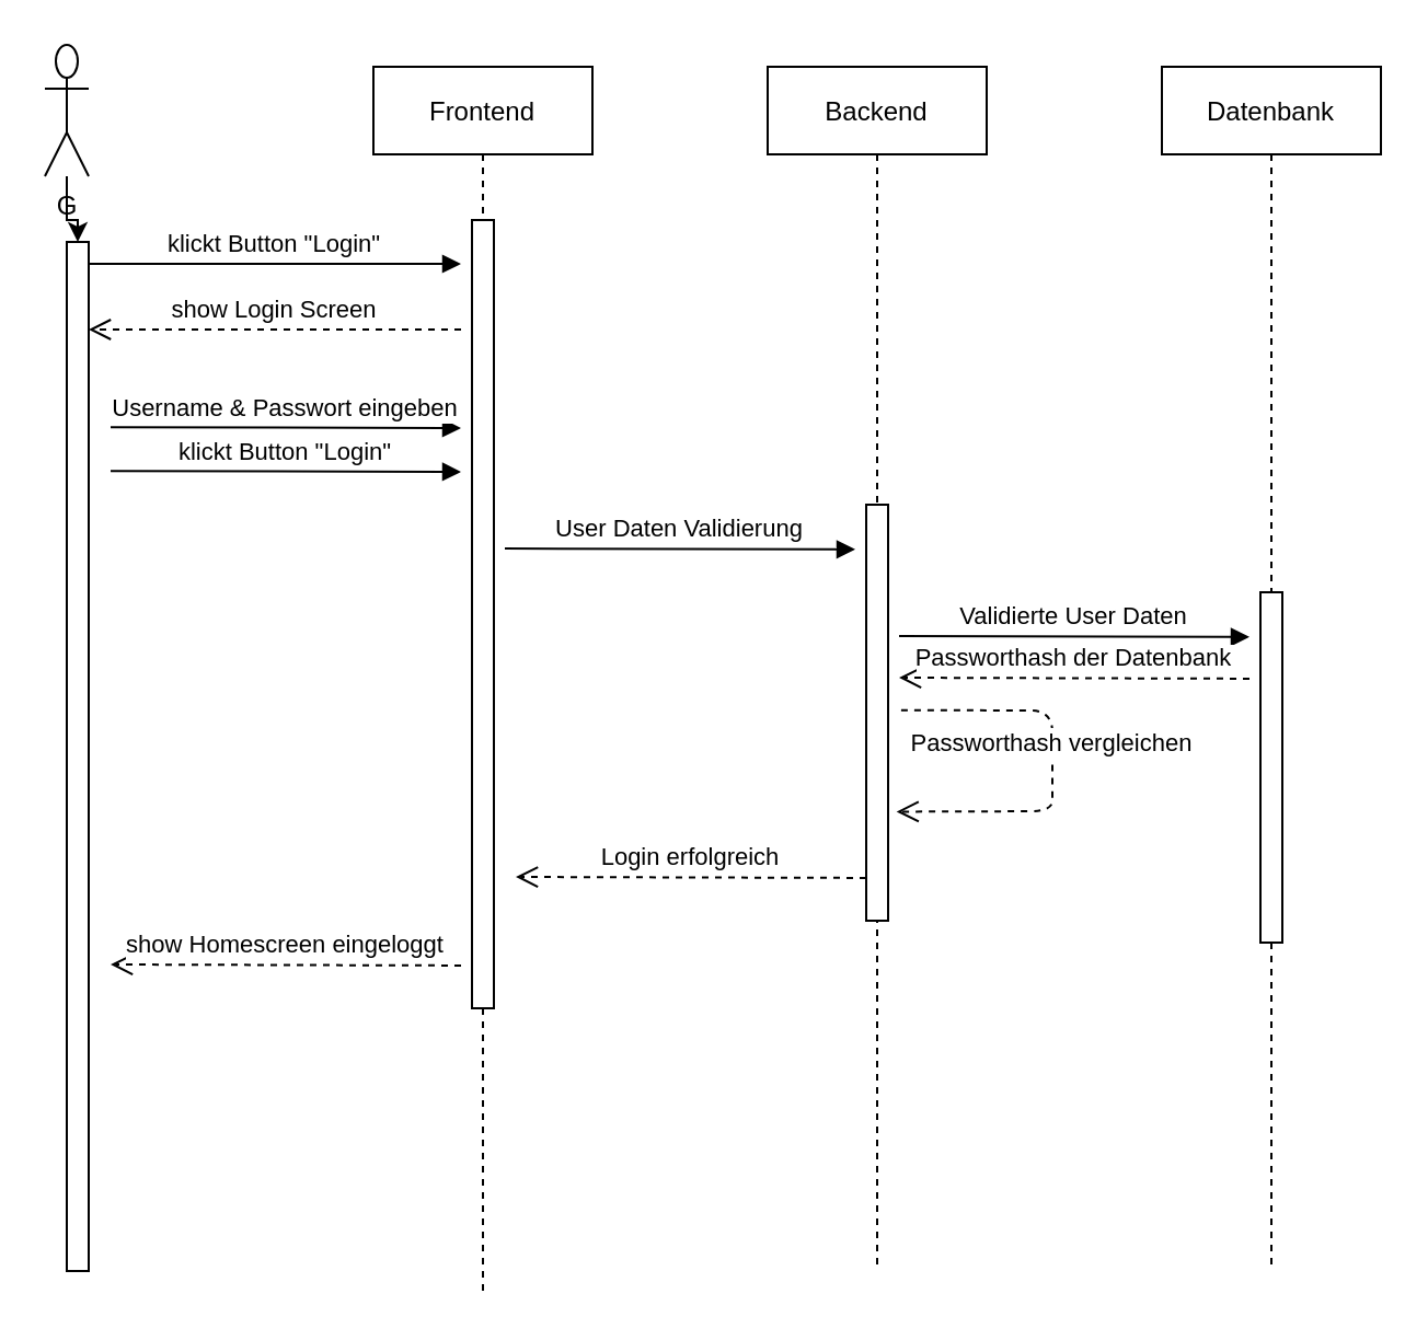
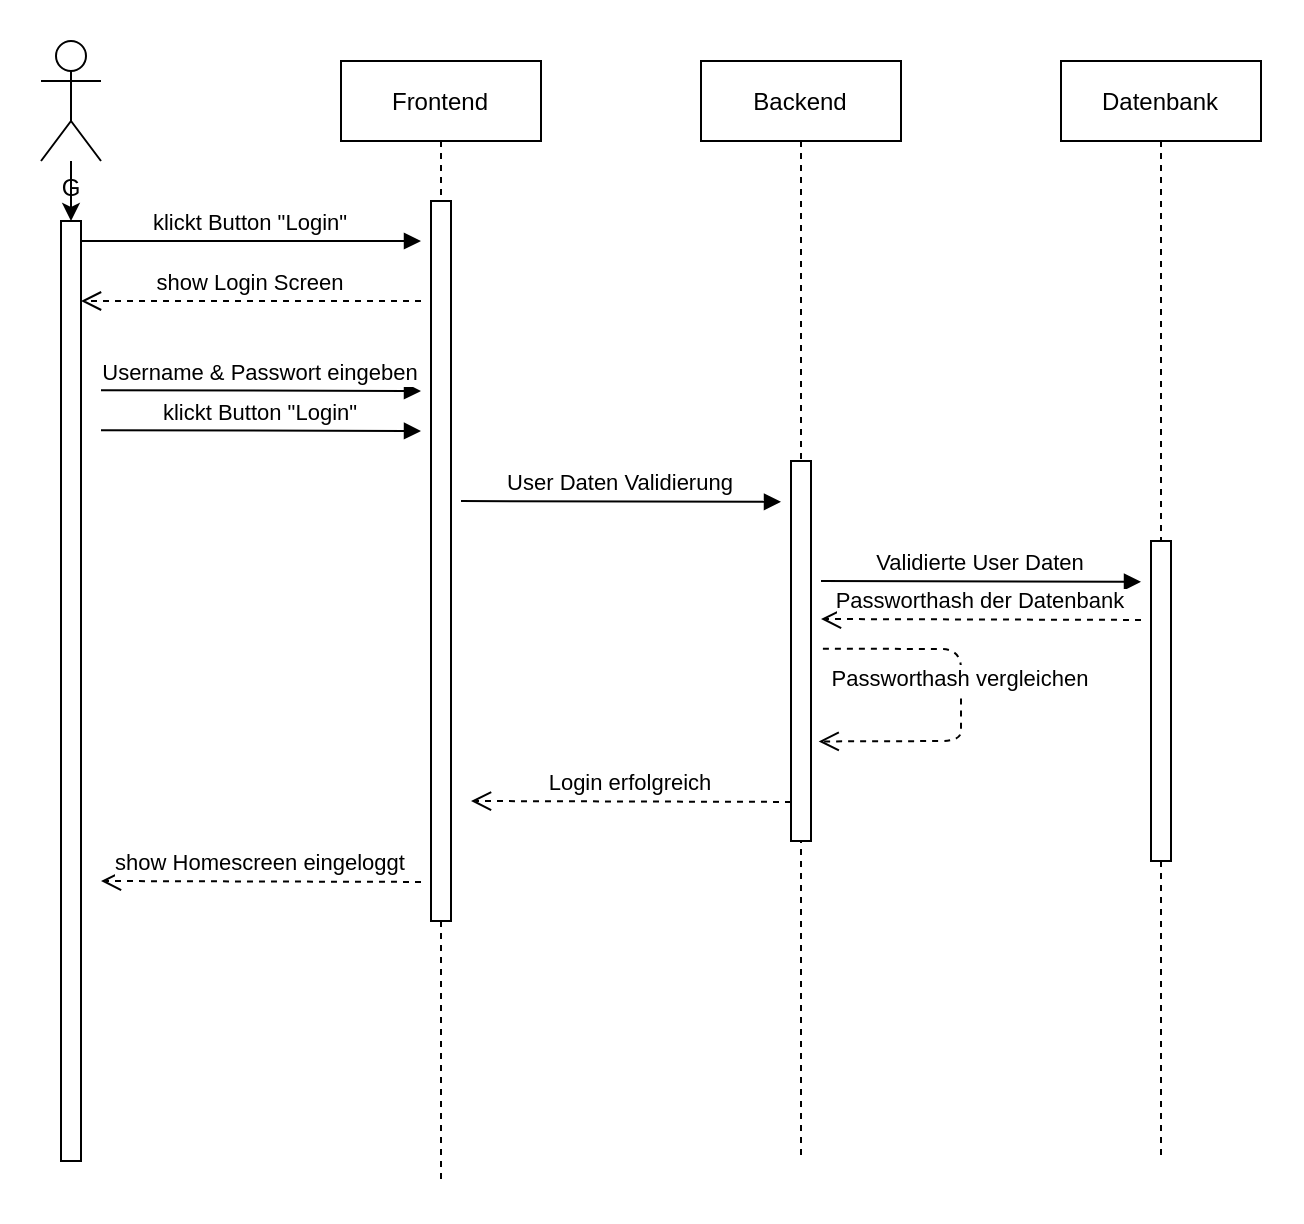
  <mxCell id="0" />
  <mxCell id="1" parent="0" />
  <mxCell id="2" value="Frontend" style="shape=umlLifeline;perimeter=lifelinePerimeter;container=1;collapsible=0;recursiveResize=0;rounded=0;shadow=0;strokeWidth=1;" parent="1" vertex="1"><mxGeometry x="170" y="30" width="100" height="560" as="geometry" /></mxCell>
  <mxCell id="3" value="" style="points=[];perimeter=orthogonalPerimeter;rounded=0;shadow=0;strokeWidth=1;" parent="2" vertex="1"><mxGeometry x="45" y="70" width="10" height="360" as="geometry" /></mxCell>
  <mxCell id="4" value="Login erfolgreich" style="verticalAlign=bottom;endArrow=open;dashed=1;endSize=8;exitX=0;exitY=0.95;shadow=0;strokeWidth=1;" edge="1" parent="2"><mxGeometry relative="1" as="geometry"><mxPoint x="65" y="370" as="targetPoint" /><mxPoint x="225" y="370.47" as="sourcePoint" /></mxGeometry></mxCell>
  <mxCell id="5" value="Backend" style="shape=umlLifeline;perimeter=lifelinePerimeter;container=1;collapsible=0;recursiveResize=0;rounded=0;shadow=0;strokeWidth=1;" parent="1" vertex="1"><mxGeometry x="350" y="30" width="100" height="550" as="geometry" /></mxCell>
  <mxCell id="6" value="" style="points=[];perimeter=orthogonalPerimeter;rounded=0;shadow=0;strokeWidth=1;" parent="5" vertex="1"><mxGeometry x="45" y="200" width="10" height="190" as="geometry" /></mxCell>
  <mxCell id="7" value="Passworthash vergleichen" style="verticalAlign=bottom;endArrow=open;dashed=1;endSize=8;exitX=1.595;exitY=0.494;shadow=0;strokeWidth=1;exitDx=0;exitDy=0;exitPerimeter=0;entryX=1.384;entryY=0.738;entryDx=0;entryDy=0;entryPerimeter=0;" edge="1" parent="5" source="6" target="6"><mxGeometry relative="1" as="geometry"><mxPoint x="70" y="340" as="targetPoint" /><mxPoint x="230" y="340.47" as="sourcePoint" /><Array as="points"><mxPoint x="130" y="294" /><mxPoint x="130" y="320" /><mxPoint x="130" y="340" /></Array></mxGeometry></mxCell>
  <mxCell id="8" value="Datenbank" style="shape=umlLifeline;perimeter=lifelinePerimeter;container=1;collapsible=0;recursiveResize=0;rounded=0;shadow=0;strokeWidth=1;" vertex="1" parent="1"><mxGeometry x="530" y="30" width="100" height="550" as="geometry" /></mxCell>
  <mxCell id="9" value="" style="points=[];perimeter=orthogonalPerimeter;rounded=0;shadow=0;strokeWidth=1;" vertex="1" parent="8"><mxGeometry x="45" y="240" width="10" height="160" as="geometry" /></mxCell>
  <mxCell id="10" value="" style="points=[];perimeter=orthogonalPerimeter;rounded=0;shadow=0;strokeWidth=1;" vertex="1" parent="1"><mxGeometry x="30" y="110" width="10" height="470" as="geometry" /></mxCell>
  <mxCell id="11" style="edgeStyle=orthogonalEdgeStyle;rounded=0;orthogonalLoop=1;jettySize=auto;html=1;" edge="1" parent="1" source="12" target="10"><mxGeometry relative="1" as="geometry" /></mxCell>
- <mxCell id="12" value="G" style="shape=umlActor;verticalLabelPosition=bottom;verticalAlign=top;html=1;outlineConnect=0;" vertex="1" parent="1"><mxGeometry x="20" y="20" width="20" height="60" as="geometry" /></mxCell>
+ <mxCell id="12" value="G" style="shape=umlActor;verticalLabelPosition=bottom;verticalAlign=top;html=1;outlineConnect=0;" vertex="1" parent="1"><mxGeometry x="20" y="20" width="30" height="60" as="geometry" /></mxCell>
  <mxCell id="13" value="show Login Screen" style="verticalAlign=bottom;endArrow=open;dashed=1;endSize=8;exitX=0;exitY=0.95;shadow=0;strokeWidth=1;" edge="1" parent="1"><mxGeometry relative="1" as="geometry"><mxPoint x="40" y="150" as="targetPoint" /><mxPoint x="210" y="150" as="sourcePoint" /></mxGeometry></mxCell>
  <mxCell id="14" value="klickt Button &quot;Login&quot;" style="verticalAlign=bottom;endArrow=block;entryX=0;entryY=0;shadow=0;strokeWidth=1;" edge="1" parent="1"><mxGeometry relative="1" as="geometry"><mxPoint x="40" y="120" as="sourcePoint" /><mxPoint x="210" y="120" as="targetPoint" /></mxGeometry></mxCell>
  <mxCell id="15" value="klickt Button &quot;Login&quot;" style="verticalAlign=bottom;endArrow=block;shadow=0;strokeWidth=1;" edge="1" parent="1"><mxGeometry relative="1" as="geometry"><mxPoint y="214.57" as="sourcePoint" x="50" /><mxPoint x="210" y="215" as="targetPoint" /></mxGeometry></mxCell>
  <mxCell id="16" value="Username &amp; Passwort eingeben" style="verticalAlign=bottom;endArrow=block;shadow=0;strokeWidth=1;" edge="1" parent="1"><mxGeometry relative="1" as="geometry"><mxPoint y="194.57" as="sourcePoint" x="50" /><mxPoint x="210" y="195" as="targetPoint" /></mxGeometry></mxCell>
  <mxCell id="17" value="User Daten Validierung" style="verticalAlign=bottom;endArrow=block;shadow=0;strokeWidth=1;" edge="1" parent="1"><mxGeometry relative="1" as="geometry"><mxPoint x="230" y="250" as="sourcePoint" /><mxPoint x="390" y="250.43" as="targetPoint" /></mxGeometry></mxCell>
  <mxCell id="18" value="Validierte User Daten" style="verticalAlign=bottom;endArrow=block;shadow=0;strokeWidth=1;" edge="1" parent="1"><mxGeometry relative="1" as="geometry"><mxPoint x="410" y="290" as="sourcePoint" /><mxPoint x="570" y="290.43" as="targetPoint" /></mxGeometry></mxCell>
  <mxCell id="19" value="Passworthash der Datenbank" style="verticalAlign=bottom;endArrow=open;dashed=1;endSize=8;exitX=0;exitY=0.95;shadow=0;strokeWidth=1;" edge="1" parent="1"><mxGeometry relative="1" as="geometry"><mxPoint x="410" y="309" as="targetPoint" /><mxPoint x="570" y="309.47" as="sourcePoint" /></mxGeometry></mxCell>
  <mxCell id="20" value="show Homescreen eingeloggt" style="verticalAlign=bottom;endArrow=open;dashed=1;endSize=8;exitX=0;exitY=0.95;shadow=0;strokeWidth=1;" edge="1" parent="1"><mxGeometry relative="1" as="geometry"><mxPoint y="440" as="targetPoint" x="50" /><mxPoint x="210" y="440.47" as="sourcePoint" /></mxGeometry></mxCell>
